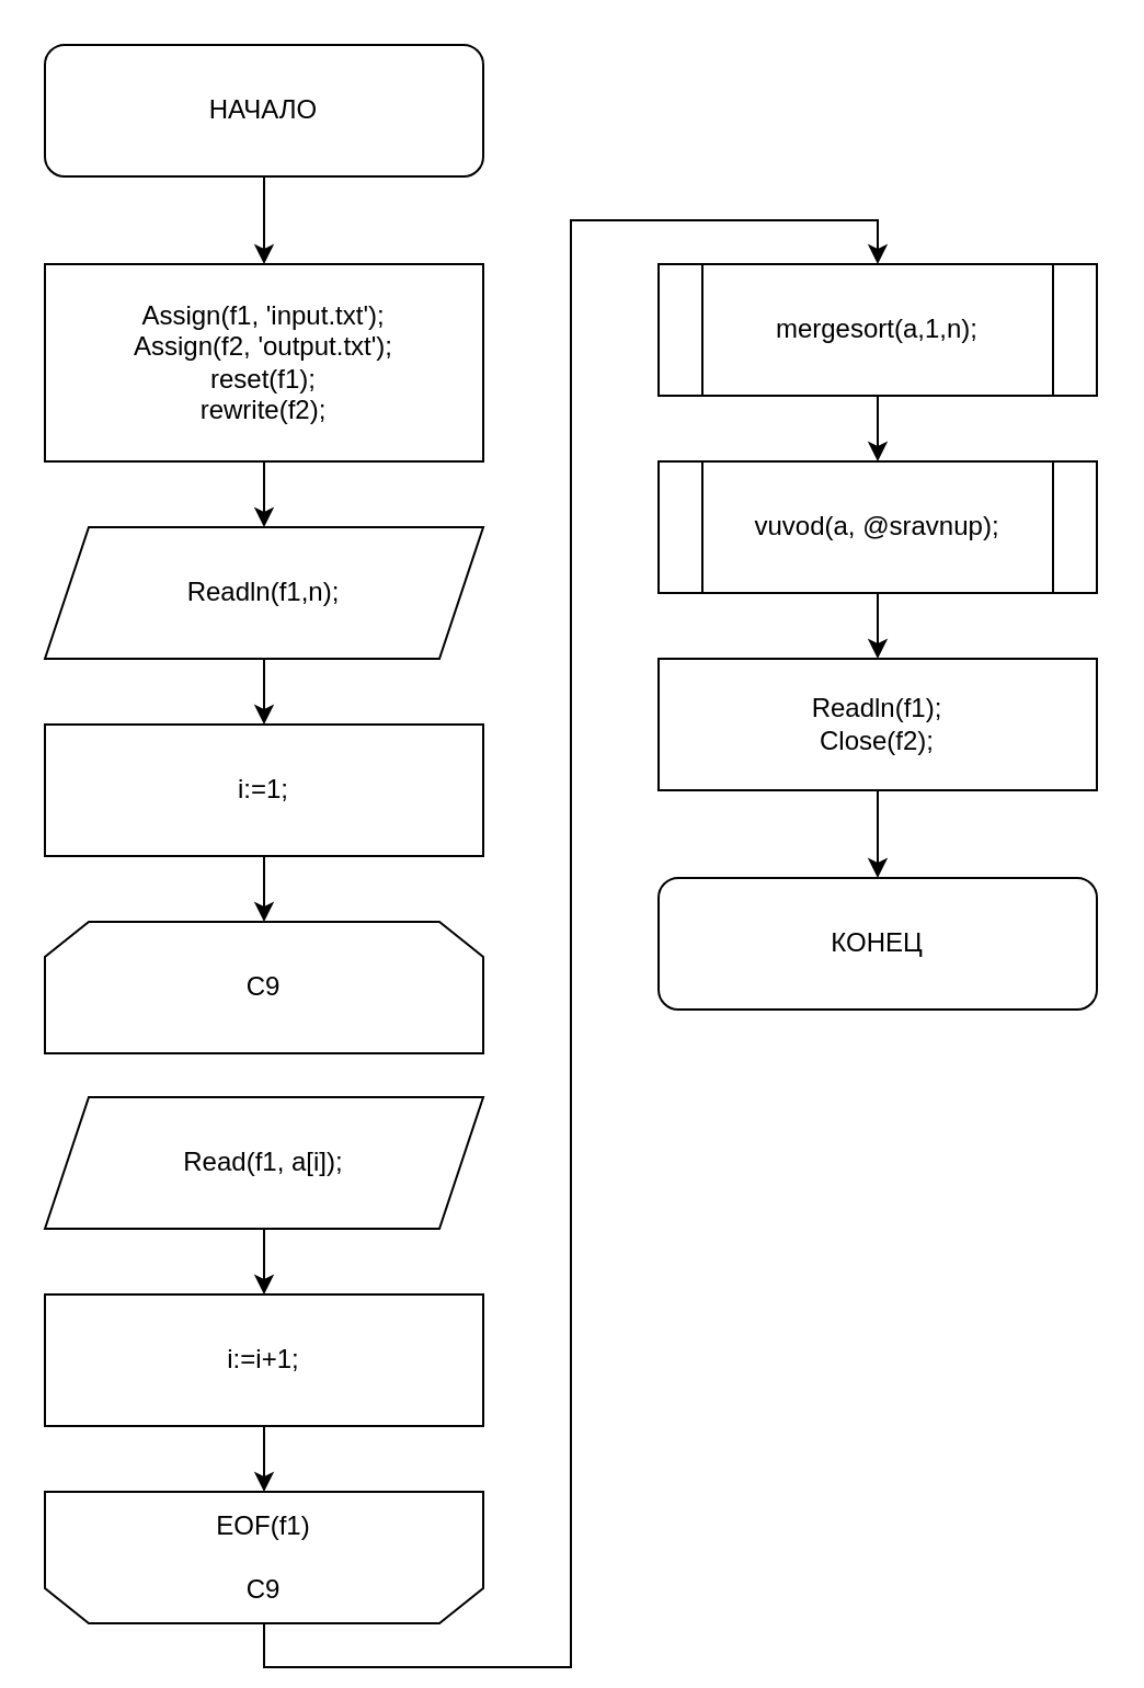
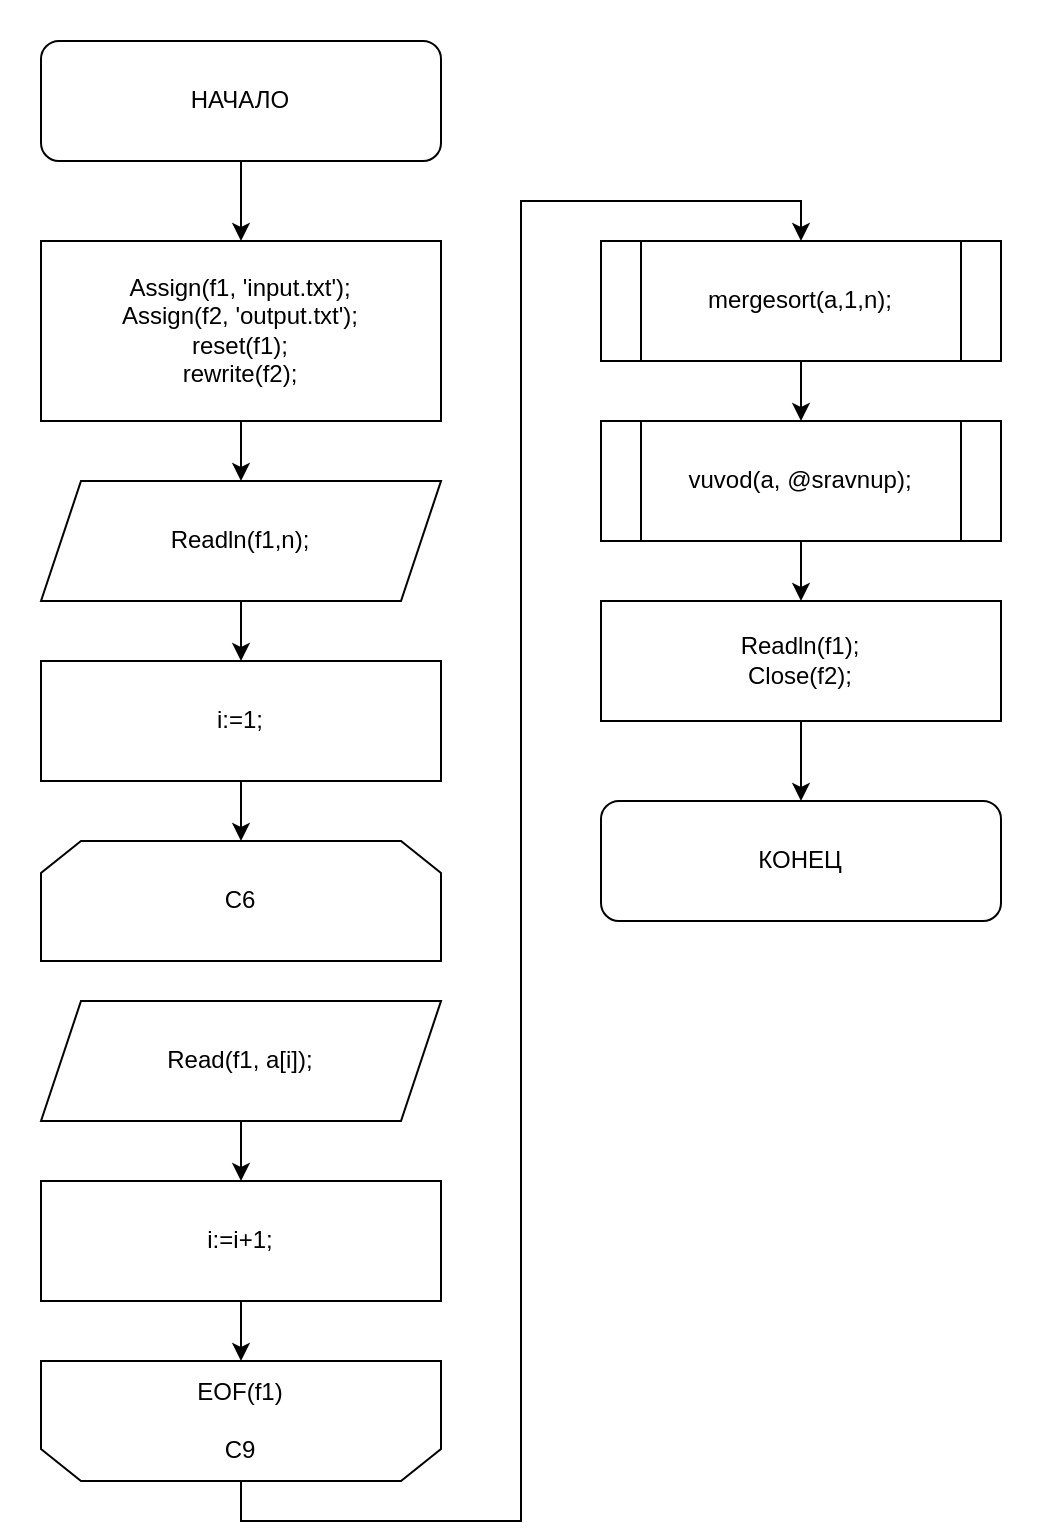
  <mxCell id="0" />
  <mxCell id="1" parent="0" />
  <mxCell id="2" style="edgeStyle=orthogonalEdgeStyle;rounded=0;orthogonalLoop=1;jettySize=auto;html=1;exitX=0.5;exitY=1;exitDx=0;exitDy=0;entryX=0.5;entryY=0;entryDx=0;entryDy=0;" parent="1" source="3" target="5" edge="1"><mxGeometry relative="1" as="geometry"><mxPoint x="120" y="120" as="targetPoint" /></mxGeometry></mxCell>
  <mxCell id="3" value="НАЧАЛО" style="rounded=1;whiteSpace=wrap;html=1;" parent="1" vertex="1"><mxGeometry x="20" y="20" width="200" height="60" as="geometry" /></mxCell>
  <mxCell id="4" style="edgeStyle=orthogonalEdgeStyle;rounded=0;orthogonalLoop=1;jettySize=auto;html=1;exitX=0.5;exitY=1;exitDx=0;exitDy=0;entryX=0.5;entryY=0;entryDx=0;entryDy=0;" parent="1" source="5" target="7" edge="1"><mxGeometry relative="1" as="geometry" /></mxCell>
  <mxCell id="5" value="Assign(f1, 'input.txt');&lt;br&gt;Assign(f2, 'output.txt');&lt;br&gt;reset(f1);&lt;br&gt;rewrite(f2);" style="rounded=0;whiteSpace=wrap;html=1;" parent="1" vertex="1"><mxGeometry x="20" y="120" width="200" height="90" as="geometry" /></mxCell>
  <mxCell id="6" style="edgeStyle=orthogonalEdgeStyle;rounded=0;orthogonalLoop=1;jettySize=auto;html=1;exitX=0.5;exitY=1;exitDx=0;exitDy=0;entryX=0.5;entryY=0;entryDx=0;entryDy=0;" parent="1" source="7" target="9" edge="1"><mxGeometry relative="1" as="geometry" /></mxCell>
  <mxCell id="7" value="Readln(f1,n);" style="shape=parallelogram;perimeter=parallelogramPerimeter;whiteSpace=wrap;html=1;fixedSize=1;" parent="1" vertex="1"><mxGeometry x="20" y="240" width="200" height="60" as="geometry" /></mxCell>
  <mxCell id="8" style="edgeStyle=orthogonalEdgeStyle;rounded=0;orthogonalLoop=1;jettySize=auto;html=1;entryX=0.5;entryY=0;entryDx=0;entryDy=0;" parent="1" source="9" target="10" edge="1"><mxGeometry relative="1" as="geometry"><mxPoint x="120" y="430" as="targetPoint" /></mxGeometry></mxCell>
  <mxCell id="9" value="i:=1;" style="rounded=0;whiteSpace=wrap;html=1;" parent="1" vertex="1"><mxGeometry x="20" y="330" width="200" height="60" as="geometry" /></mxCell>
- <mxCell id="10" value="C9" style="shape=loopLimit;whiteSpace=wrap;html=1;" parent="1" vertex="1"><mxGeometry x="20" y="420" width="200" height="60" as="geometry" /></mxCell>
+ <mxCell id="10" value="C6" style="shape=loopLimit;whiteSpace=wrap;html=1;" parent="1" vertex="1"><mxGeometry x="20" y="420" width="200" height="60" as="geometry" /></mxCell>
  <mxCell id="11" style="edgeStyle=orthogonalEdgeStyle;rounded=0;orthogonalLoop=1;jettySize=auto;html=1;exitX=0.5;exitY=1;exitDx=0;exitDy=0;" parent="1" source="12" target="14" edge="1"><mxGeometry relative="1" as="geometry" /></mxCell>
  <mxCell id="12" value="Read(f1, a[i]);" style="shape=parallelogram;perimeter=parallelogramPerimeter;whiteSpace=wrap;html=1;fixedSize=1;" parent="1" vertex="1"><mxGeometry x="20" y="500" width="200" height="60" as="geometry" /></mxCell>
  <mxCell id="13" style="edgeStyle=orthogonalEdgeStyle;rounded=0;orthogonalLoop=1;jettySize=auto;html=1;exitX=0.5;exitY=1;exitDx=0;exitDy=0;entryX=0.5;entryY=1;entryDx=0;entryDy=0;" parent="1" source="14" target="16" edge="1"><mxGeometry relative="1" as="geometry" /></mxCell>
  <mxCell id="14" value="i:=i+1;" style="rounded=0;whiteSpace=wrap;html=1;" parent="1" vertex="1"><mxGeometry x="20" y="590" width="200" height="60" as="geometry" /></mxCell>
  <mxCell id="15" style="edgeStyle=orthogonalEdgeStyle;rounded=0;orthogonalLoop=1;jettySize=auto;html=1;exitX=0.5;exitY=0;exitDx=0;exitDy=0;entryX=0.5;entryY=0;entryDx=0;entryDy=0;" parent="1" source="16" target="18" edge="1"><mxGeometry relative="1" as="geometry" /></mxCell>
  <mxCell id="16" value="EOF(f1)&lt;br&gt;&lt;br&gt;C9" style="shape=loopLimit;whiteSpace=wrap;html=1;direction=west;" parent="1" vertex="1"><mxGeometry x="20" y="680" width="200" height="60" as="geometry" /></mxCell>
  <mxCell id="17" style="edgeStyle=orthogonalEdgeStyle;rounded=0;orthogonalLoop=1;jettySize=auto;html=1;exitX=0.5;exitY=1;exitDx=0;exitDy=0;entryX=0.5;entryY=0;entryDx=0;entryDy=0;" edge="1" parent="1" source="18" target="23"><mxGeometry relative="1" as="geometry" /></mxCell>
  <mxCell id="18" value="mergesort(a,1,n);" style="shape=process;whiteSpace=wrap;html=1;backgroundOutline=1;" parent="1" vertex="1"><mxGeometry x="300" y="120" width="200" height="60" as="geometry" /></mxCell>
  <mxCell id="19" style="edgeStyle=orthogonalEdgeStyle;rounded=0;orthogonalLoop=1;jettySize=auto;html=1;exitX=0.5;exitY=1;exitDx=0;exitDy=0;entryX=0.5;entryY=0;entryDx=0;entryDy=0;" parent="1" source="20" target="21" edge="1"><mxGeometry relative="1" as="geometry" /></mxCell>
  <mxCell id="20" value="Readln(f1);&lt;br&gt;Close(f2);" style="rounded=0;whiteSpace=wrap;html=1;" parent="1" vertex="1"><mxGeometry x="300" y="300" width="200" height="60" as="geometry" /></mxCell>
  <mxCell id="21" value="КОНЕЦ" style="rounded=1;whiteSpace=wrap;html=1;" parent="1" vertex="1"><mxGeometry x="300" y="400" width="200" height="60" as="geometry" /></mxCell>
  <mxCell id="22" style="edgeStyle=orthogonalEdgeStyle;rounded=0;orthogonalLoop=1;jettySize=auto;html=1;exitX=0.5;exitY=1;exitDx=0;exitDy=0;entryX=0.5;entryY=0;entryDx=0;entryDy=0;" edge="1" parent="1" source="23" target="20"><mxGeometry relative="1" as="geometry" /></mxCell>
  <mxCell id="23" value="vuvod(a, @sravnup);" style="shape=process;whiteSpace=wrap;html=1;backgroundOutline=1;" vertex="1" parent="1"><mxGeometry x="300" y="210" width="200" height="60" as="geometry" /></mxCell>
